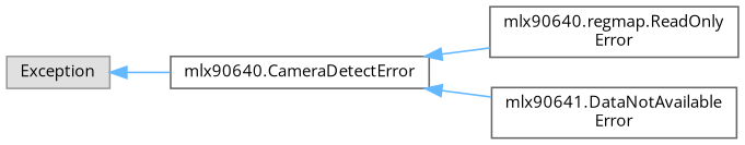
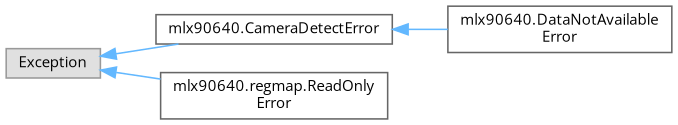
  digraph {
    fontname="Open Sans"
    rankdir=LR
    node [color=grey40 fillcolor=white fontname="Open Sans" fontsize=10 shape=box style=filled]
    edge [color=steelblue1 dir=back fontname="Open Sans" fontsize=10 labelfontname=Helvetica labelfontsize=10 style=solid]
    n1 [color=grey60 fillcolor="#E0E0E0" height=0.2 label=Exception width=0.4]
    n2 [height=0.2 label="mlx90640.CameraDetectError" width=0.4]
    n3 [height=0.2 label="mlx90640.regmap.ReadOnly\lError" width=0.4]
-   n4 [height=0.2 label="mlx90641.DataNotAvailable\lError" width=0.4]
+   n4 [height=0.2 label="mlx90640.DataNotAvailable\lError" width=0.4]
    n1 -> n2
-   n2 -> n3
+   n1 -> n3
    n2 -> n4
  }
